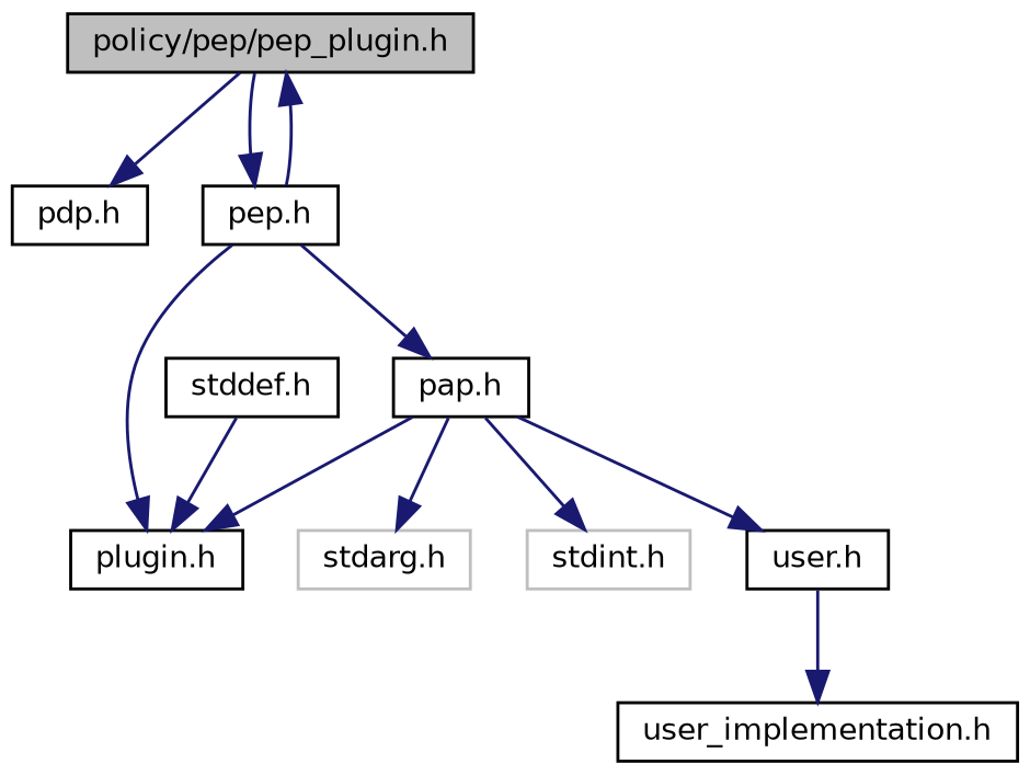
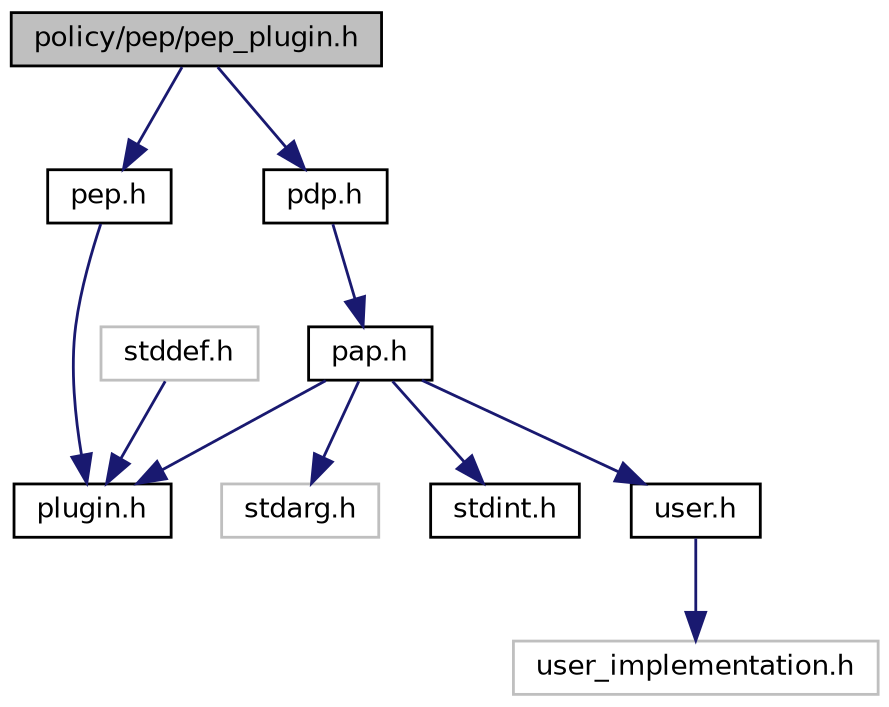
  digraph {
    node [color=black fillcolor=white fontname=Helvetica fontsize=10 shape=record style=filled]
    edge [color=midnightblue fontname=Helvetica fontsize=10 labelfontname=Helvetica labelfontsize=10 style=solid]
    n1 [fillcolor=grey75 fontcolor=black height=0.2 label="policy/pep/pep_plugin.h" width=0.4]
    n2 [height=0.2 label="pdp.h" width=0.4]
    n3 [height=0.2 label="pep.h" width=0.4]
    n4 [height=0.2 label="pap.h" width=0.4]
    n5 [height=0.2 label="plugin.h" width=0.4]
    n6 [color=grey75 height=0.2 label="stdarg.h" width=0.4]
-   n7 [color=grey75 height=0.2 label="stdint.h" width=0.4]
+   n7 [height=0.2 label="stdint.h" width=0.4]
    n8 [height=0.2 label="user.h" width=0.4]
-   n9 [height=0.2 label="user_implementation.h" width=0.4]
-   n10 [height=0.2 label="stddef.h" width=0.4]
+   n9 [color=grey75 height=0.2 label="user_implementation.h" width=0.4]
+   n10 [color=grey75 height=0.2 label="stddef.h" width=0.4]
    n1 -> n2
    n1 -> n3
-   n3 -> n4
-   n3 -> n1
+   n2 -> n4
    n3 -> n5
    n4 -> n5
    n4 -> n6
    n4 -> n7
    n4 -> n8
    n8 -> n9
    n10 -> n5
  }
